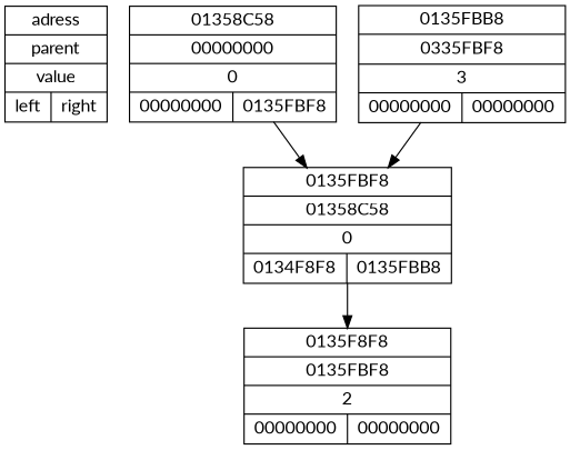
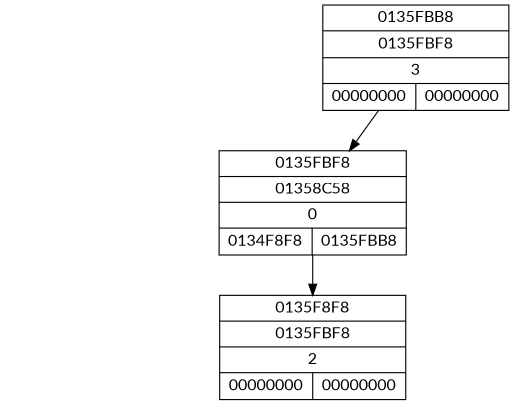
  digraph {
    fontname=Lato
    node [fontname=Lato shape=record]
    edge [fontname=Lato]
-   n1 [label="{adress|parent|value|{left|right}}"]
-   n2 [label="{01358C58|00000000|0|{00000000|0135FBF8}}"]
    n3 [label="{0135FBF8|01358C58|0|{0134F8F8|0135FBB8}}"]
    n4 [label="{0135F8F8|0135FBF8|2|{00000000|00000000}}"]
-   n5 [label="{0135FBB8|0335FBF8|3|{00000000|00000000}}"]
-   n2 -> n3
+   n5 [label="{0135FBB8|0135FBF8|3|{00000000|00000000}}"]
    n3 -> n4
    n5 -> n3
  }
